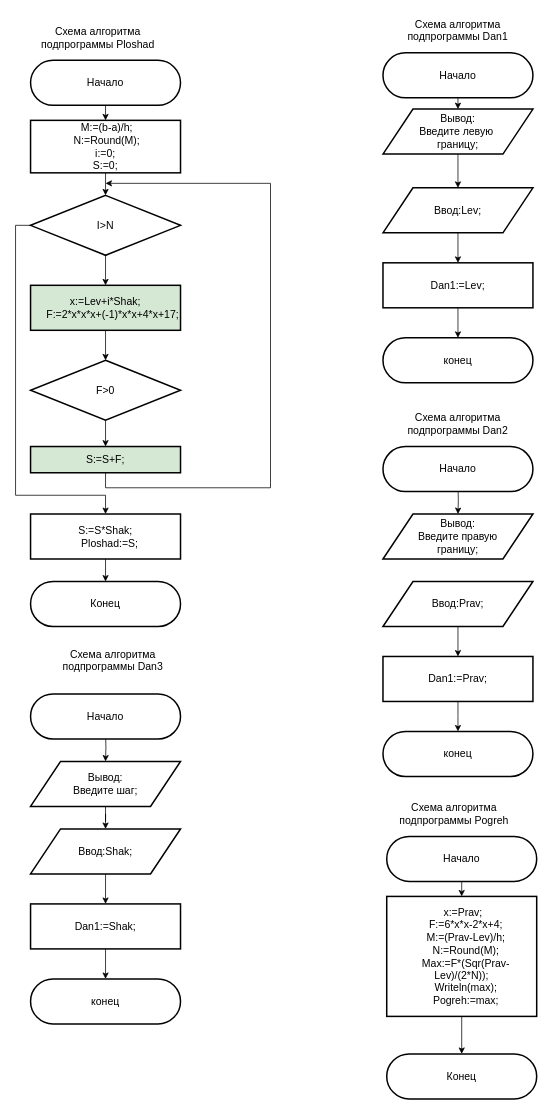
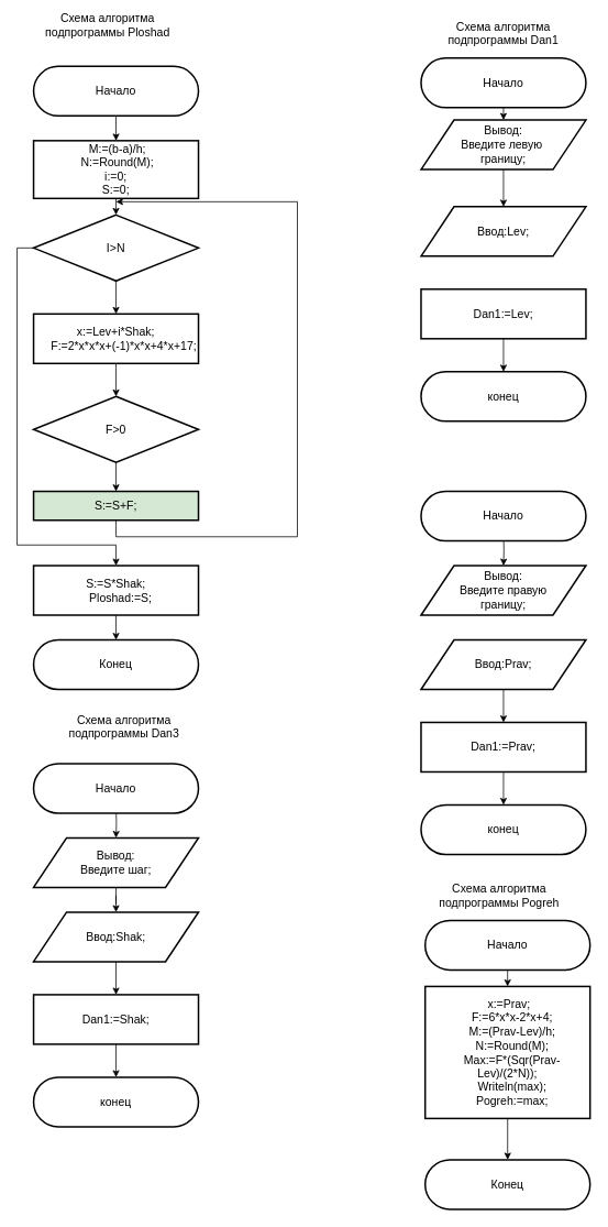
  <mxCell id="0" />
  <mxCell id="1" parent="0" />
  <mxCell id="2" style="edgeStyle=orthogonalEdgeStyle;rounded=0;orthogonalLoop=1;jettySize=auto;html=1;exitX=0.5;exitY=1;exitDx=0;exitDy=0;entryX=0.5;entryY=0;entryDx=0;entryDy=0;fontSize=14;" edge="1" parent="1" target="5"><mxGeometry relative="1" as="geometry"><mxPoint x="610" y="120" as="sourcePoint" /></mxGeometry></mxCell>
  <mxCell id="3" value="Схема алгоритма подпрограммы Dan1" style="text;html=1;strokeColor=none;fillColor=none;align=center;verticalAlign=middle;whiteSpace=wrap;rounded=0;fontSize=14;" vertex="1" parent="1"><mxGeometry x="510" y="20" width="200" height="40" as="geometry" /></mxCell>
  <mxCell id="4" style="edgeStyle=orthogonalEdgeStyle;rounded=0;orthogonalLoop=1;jettySize=auto;html=1;exitX=0.5;exitY=1;exitDx=0;exitDy=0;fontSize=14;" edge="1" parent="1" source="5" target="7"><mxGeometry relative="1" as="geometry" /></mxCell>
  <mxCell id="5" value="Вывод:&lt;br&gt;Введите левую&amp;nbsp;&lt;br&gt;границу;" style="shape=parallelogram;perimeter=parallelogramPerimeter;whiteSpace=wrap;html=1;strokeWidth=2;fontSize=14;" vertex="1" parent="1"><mxGeometry x="510" y="145" width="200" height="60" as="geometry" /></mxCell>
- <mxCell id="6" style="edgeStyle=orthogonalEdgeStyle;rounded=0;orthogonalLoop=1;jettySize=auto;html=1;exitX=0.5;exitY=1;exitDx=0;exitDy=0;entryX=0.5;entryY=0;entryDx=0;entryDy=0;fontSize=14;" edge="1" parent="1" source="7" target="9"><mxGeometry relative="1" as="geometry" /></mxCell>
  <mxCell id="7" value="Ввод:Lev;" style="shape=parallelogram;perimeter=parallelogramPerimeter;whiteSpace=wrap;html=1;strokeWidth=2;fontSize=14;" vertex="1" parent="1"><mxGeometry x="510" y="250" width="200" height="60" as="geometry" /></mxCell>
  <mxCell id="8" style="edgeStyle=orthogonalEdgeStyle;rounded=0;orthogonalLoop=1;jettySize=auto;html=1;exitX=0.5;exitY=1;exitDx=0;exitDy=0;entryX=0.5;entryY=0;entryDx=0;entryDy=0;entryPerimeter=0;fontSize=14;" edge="1" parent="1" source="9"><mxGeometry relative="1" as="geometry"><mxPoint x="610" y="450" as="targetPoint" /></mxGeometry></mxCell>
  <mxCell id="9" value="Dan1:=Lev;" style="rounded=0;whiteSpace=wrap;html=1;strokeWidth=2;fontSize=14;" vertex="1" parent="1"><mxGeometry x="510" y="350" width="200" height="60" as="geometry" /></mxCell>
  <mxCell id="10" value="конец" style="rounded=1;whiteSpace=wrap;html=1;strokeWidth=2;arcSize=50;fontSize=14;" vertex="1" parent="1"><mxGeometry x="510" y="450" width="200" height="60" as="geometry" /></mxCell>
  <mxCell id="11" value="Начало" style="rounded=1;whiteSpace=wrap;html=1;strokeWidth=2;arcSize=50;fontSize=14;" vertex="1" parent="1"><mxGeometry x="510" y="70" width="200" height="60" as="geometry" /></mxCell>
  <mxCell id="12" style="edgeStyle=orthogonalEdgeStyle;rounded=0;orthogonalLoop=1;jettySize=auto;html=1;exitX=0.5;exitY=1;exitDx=0;exitDy=0;entryX=0.5;entryY=0;entryDx=0;entryDy=0;fontSize=14;" edge="1" parent="1" target="14"><mxGeometry relative="1" as="geometry"><mxPoint x="610" y="645" as="sourcePoint" /></mxGeometry></mxCell>
- <mxCell id="13" value="Схема алгоритма подпрограммы Dan2" style="text;html=1;strokeColor=none;fillColor=none;align=center;verticalAlign=middle;whiteSpace=wrap;rounded=0;fontSize=14;" vertex="1" parent="1"><mxGeometry x="510" y="545" width="200" height="40" as="geometry" /></mxCell>
  <mxCell id="14" value="Вывод:&lt;br&gt;Введите правую&lt;br&gt;границу;" style="shape=parallelogram;perimeter=parallelogramPerimeter;whiteSpace=wrap;html=1;strokeWidth=2;fontSize=14;" vertex="1" parent="1"><mxGeometry x="510" y="685" width="200" height="60" as="geometry" /></mxCell>
  <mxCell id="15" style="edgeStyle=orthogonalEdgeStyle;rounded=0;orthogonalLoop=1;jettySize=auto;html=1;exitX=0.5;exitY=1;exitDx=0;exitDy=0;entryX=0.5;entryY=0;entryDx=0;entryDy=0;fontSize=14;" edge="1" parent="1" source="16" target="18"><mxGeometry relative="1" as="geometry" /></mxCell>
  <mxCell id="16" value="Ввод:Prav;" style="shape=parallelogram;perimeter=parallelogramPerimeter;whiteSpace=wrap;html=1;strokeWidth=2;fontSize=14;" vertex="1" parent="1"><mxGeometry x="510" y="775" width="200" height="60" as="geometry" /></mxCell>
  <mxCell id="17" style="edgeStyle=orthogonalEdgeStyle;rounded=0;orthogonalLoop=1;jettySize=auto;html=1;exitX=0.5;exitY=1;exitDx=0;exitDy=0;entryX=0.5;entryY=0;entryDx=0;entryDy=0;entryPerimeter=0;fontSize=14;" edge="1" parent="1" source="18"><mxGeometry relative="1" as="geometry"><mxPoint x="610" y="975" as="targetPoint" /></mxGeometry></mxCell>
  <mxCell id="18" value="Dan1:=Prav;" style="rounded=0;whiteSpace=wrap;html=1;strokeWidth=2;fontSize=14;" vertex="1" parent="1"><mxGeometry x="510" y="875" width="200" height="60" as="geometry" /></mxCell>
  <mxCell id="19" value="конец" style="rounded=1;whiteSpace=wrap;html=1;strokeWidth=2;arcSize=50;fontSize=14;" vertex="1" parent="1"><mxGeometry x="510" y="975" width="200" height="60" as="geometry" /></mxCell>
  <mxCell id="20" value="Начало" style="rounded=1;whiteSpace=wrap;html=1;strokeWidth=2;arcSize=50;fontSize=14;" vertex="1" parent="1"><mxGeometry x="510" y="595" width="200" height="60" as="geometry" /></mxCell>
  <mxCell id="21" style="edgeStyle=orthogonalEdgeStyle;rounded=0;orthogonalLoop=1;jettySize=auto;html=1;exitX=0.5;exitY=1;exitDx=0;exitDy=0;entryX=0.5;entryY=0;entryDx=0;entryDy=0;fontSize=14;" edge="1" target="24" parent="1"><mxGeometry relative="1" as="geometry"><mxPoint x="140" y="975" as="sourcePoint" /></mxGeometry></mxCell>
  <mxCell id="22" value="Схема алгоритма подпрограммы Dan3" style="text;html=1;strokeColor=none;fillColor=none;align=center;verticalAlign=middle;whiteSpace=wrap;rounded=0;fontSize=14;" vertex="1" parent="1"><mxGeometry x="50" y="860" width="200" height="40" as="geometry" /></mxCell>
  <mxCell id="23" style="edgeStyle=orthogonalEdgeStyle;rounded=0;orthogonalLoop=1;jettySize=auto;html=1;exitX=0.5;exitY=1;exitDx=0;exitDy=0;fontSize=14;" edge="1" source="24" target="26" parent="1"><mxGeometry relative="1" as="geometry" /></mxCell>
  <mxCell id="24" value="Вывод:&lt;br&gt;Введите шаг;" style="shape=parallelogram;perimeter=parallelogramPerimeter;whiteSpace=wrap;html=1;strokeWidth=2;fontSize=14;" vertex="1" parent="1"><mxGeometry x="40" y="1015" width="200" height="60" as="geometry" /></mxCell>
  <mxCell id="25" style="edgeStyle=orthogonalEdgeStyle;rounded=0;orthogonalLoop=1;jettySize=auto;html=1;exitX=0.5;exitY=1;exitDx=0;exitDy=0;entryX=0.5;entryY=0;entryDx=0;entryDy=0;fontSize=14;" edge="1" source="26" target="28" parent="1"><mxGeometry relative="1" as="geometry" /></mxCell>
  <mxCell id="26" value="Ввод:Shak;" style="shape=parallelogram;perimeter=parallelogramPerimeter;whiteSpace=wrap;html=1;strokeWidth=2;fontSize=14;" vertex="1" parent="1"><mxGeometry x="40" y="1105" width="200" height="60" as="geometry" /></mxCell>
  <mxCell id="27" style="edgeStyle=orthogonalEdgeStyle;rounded=0;orthogonalLoop=1;jettySize=auto;html=1;exitX=0.5;exitY=1;exitDx=0;exitDy=0;entryX=0.5;entryY=0;entryDx=0;entryDy=0;entryPerimeter=0;fontSize=14;" edge="1" source="28" parent="1"><mxGeometry relative="1" as="geometry"><mxPoint x="140" y="1305" as="targetPoint" /></mxGeometry></mxCell>
  <mxCell id="28" value="Dan1:=Shak;" style="rounded=0;whiteSpace=wrap;html=1;strokeWidth=2;fontSize=14;" vertex="1" parent="1"><mxGeometry x="40" y="1205" width="200" height="60" as="geometry" /></mxCell>
  <mxCell id="29" value="конец" style="rounded=1;whiteSpace=wrap;html=1;strokeWidth=2;arcSize=50;fontSize=14;" vertex="1" parent="1"><mxGeometry x="40" y="1305" width="200" height="60" as="geometry" /></mxCell>
  <mxCell id="30" value="Начало" style="rounded=1;whiteSpace=wrap;html=1;strokeWidth=2;arcSize=50;fontSize=14;" vertex="1" parent="1"><mxGeometry x="40" y="925" width="200" height="60" as="geometry" /></mxCell>
- <mxCell id="31" value="Схема алгоритма подпрограммы&amp;nbsp;Ploshad" style="text;html=1;strokeColor=none;fillColor=none;align=center;verticalAlign=middle;whiteSpace=wrap;rounded=0;fontSize=14;" vertex="1" parent="1"><mxGeometry x="30" y="30" width="200" height="40" as="geometry" /></mxCell>
+ <mxCell id="31" value="Схема алгоритма подпрограммы&amp;nbsp;Ploshad" style="text;html=1;strokeColor=none;fillColor=none;align=center;verticalAlign=middle;whiteSpace=wrap;rounded=0;fontSize=14;" vertex="1" parent="1"><mxGeometry x="30" y="10" width="200" height="40" as="geometry" /></mxCell>
  <mxCell id="32" style="edgeStyle=orthogonalEdgeStyle;rounded=0;orthogonalLoop=1;jettySize=auto;html=1;exitX=0.5;exitY=1;exitDx=0;exitDy=0;entryX=0.5;entryY=0;entryDx=0;entryDy=0;fontSize=14;" edge="1" parent="1" source="33" target="35"><mxGeometry relative="1" as="geometry" /></mxCell>
  <mxCell id="33" value="Начало" style="rounded=1;whiteSpace=wrap;html=1;strokeWidth=2;arcSize=50;fontSize=14;" vertex="1" parent="1"><mxGeometry x="40" y="80" width="200" height="60" as="geometry" /></mxCell>
  <mxCell id="34" style="edgeStyle=orthogonalEdgeStyle;rounded=0;orthogonalLoop=1;jettySize=auto;html=1;exitX=0.5;exitY=1;exitDx=0;exitDy=0;entryX=0.5;entryY=0;entryDx=0;entryDy=0;fontSize=14;" edge="1" parent="1" source="35" target="38"><mxGeometry relative="1" as="geometry" /></mxCell>
- <mxCell id="35" value="&lt;div&gt;&amp;nbsp;M:=(b-a)/h;&lt;/div&gt;&lt;div&gt;&amp;nbsp;N:=Round(M);&lt;/div&gt;&lt;div&gt;i:=0;&lt;/div&gt;&lt;div&gt;S:=0;&lt;/div&gt;" style="rounded=0;whiteSpace=wrap;html=1;strokeWidth=2;fontSize=14;" vertex="1" parent="1"><mxGeometry x="40" y="160" width="200" height="70" as="geometry" /></mxCell>
+ <mxCell id="35" value="&lt;div&gt;&amp;nbsp;M:=(b-a)/h;&lt;/div&gt;&lt;div&gt;&amp;nbsp;N:=Round(M);&lt;/div&gt;&lt;div&gt;i:=0;&lt;/div&gt;&lt;div&gt;S:=0;&lt;/div&gt;" style="rounded=0;whiteSpace=wrap;html=1;strokeWidth=2;fontSize=14;" vertex="1" parent="1"><mxGeometry x="40" y="170" width="200" height="70" as="geometry" /></mxCell>
  <mxCell id="36" style="edgeStyle=orthogonalEdgeStyle;rounded=0;orthogonalLoop=1;jettySize=auto;html=1;exitX=0.5;exitY=1;exitDx=0;exitDy=0;entryX=0.5;entryY=0;entryDx=0;entryDy=0;fontSize=14;" edge="1" parent="1" source="38" target="40"><mxGeometry relative="1" as="geometry" /></mxCell>
  <mxCell id="37" style="edgeStyle=orthogonalEdgeStyle;rounded=0;orthogonalLoop=1;jettySize=auto;html=1;exitX=0;exitY=0.5;exitDx=0;exitDy=0;entryX=0.5;entryY=0;entryDx=0;entryDy=0;fontSize=14;" edge="1" parent="1" source="38" target="46"><mxGeometry relative="1" as="geometry"><Array as="points"><mxPoint x="20" y="300" /><mxPoint x="20" y="660" /><mxPoint x="140" y="660" /></Array></mxGeometry></mxCell>
  <mxCell id="38" value="I&amp;gt;N" style="rhombus;whiteSpace=wrap;html=1;strokeWidth=2;fontSize=14;" vertex="1" parent="1"><mxGeometry x="40" y="260" width="200" height="80" as="geometry" /></mxCell>
  <mxCell id="39" style="edgeStyle=orthogonalEdgeStyle;rounded=0;orthogonalLoop=1;jettySize=auto;html=1;exitX=0.5;exitY=1;exitDx=0;exitDy=0;entryX=0.5;entryY=0;entryDx=0;entryDy=0;fontSize=14;" edge="1" parent="1" source="40" target="42"><mxGeometry relative="1" as="geometry" /></mxCell>
- <mxCell id="40" value="&lt;div&gt;x:=Lev+i*Shak;&lt;/div&gt;&lt;div&gt;&amp;nbsp; &amp;nbsp; &amp;nbsp;F:=2*x*x*x+(-1)*x*x+4*x+17;&lt;/div&gt;" style="rounded=0;whiteSpace=wrap;html=1;strokeWidth=2;fontSize=14;fillColor=#d5e8d4;" vertex="1" parent="1"><mxGeometry x="40" y="380" width="200" height="60" as="geometry" /></mxCell>
+ <mxCell id="40" value="&lt;div&gt;x:=Lev+i*Shak;&lt;/div&gt;&lt;div&gt;&amp;nbsp; &amp;nbsp; &amp;nbsp;F:=2*x*x*x+(-1)*x*x+4*x+17;&lt;/div&gt;" style="rounded=0;whiteSpace=wrap;html=1;strokeWidth=2;fontSize=14;" vertex="1" parent="1"><mxGeometry x="40" y="380" width="200" height="60" as="geometry" /></mxCell>
  <mxCell id="41" style="edgeStyle=orthogonalEdgeStyle;rounded=0;orthogonalLoop=1;jettySize=auto;html=1;exitX=0.5;exitY=1;exitDx=0;exitDy=0;entryX=0.5;entryY=0;entryDx=0;entryDy=0;fontSize=14;" edge="1" parent="1" source="42" target="44"><mxGeometry relative="1" as="geometry"><Array as="points"><mxPoint x="140" y="595" /><mxPoint x="140" y="595" /></Array></mxGeometry></mxCell>
  <mxCell id="42" value="F&amp;gt;0" style="rhombus;whiteSpace=wrap;html=1;strokeWidth=2;fontSize=14;" vertex="1" parent="1"><mxGeometry x="40" y="480" width="200" height="80" as="geometry" /></mxCell>
  <mxCell id="43" style="edgeStyle=orthogonalEdgeStyle;rounded=0;orthogonalLoop=1;jettySize=auto;html=1;exitX=0.5;exitY=1;exitDx=0;exitDy=0;fontSize=14;" edge="1" parent="1" source="44"><mxGeometry relative="1" as="geometry"><mxPoint x="140" y="244" as="targetPoint" /><Array as="points"><mxPoint x="140" y="650" /><mxPoint x="360" y="650" /><mxPoint x="360" y="244" /></Array></mxGeometry></mxCell>
  <mxCell id="44" value="S:=S+F;" style="rounded=0;whiteSpace=wrap;html=1;strokeWidth=2;fontSize=14;fillColor=#d5e8d4;" vertex="1" parent="1"><mxGeometry x="40" y="595" width="200" height="35" as="geometry" /></mxCell>
  <mxCell id="45" style="edgeStyle=orthogonalEdgeStyle;rounded=0;orthogonalLoop=1;jettySize=auto;html=1;exitX=0.5;exitY=1;exitDx=0;exitDy=0;entryX=0.5;entryY=0;entryDx=0;entryDy=0;fontSize=14;" edge="1" parent="1" source="46" target="47"><mxGeometry relative="1" as="geometry" /></mxCell>
  <mxCell id="46" value="&lt;div&gt;S:=S*Shak;&lt;/div&gt;&lt;div&gt;&amp;nbsp; &amp;nbsp;Ploshad:=S;&lt;/div&gt;" style="rounded=0;whiteSpace=wrap;html=1;strokeWidth=2;fontSize=14;" vertex="1" parent="1"><mxGeometry x="40" y="685" width="200" height="60" as="geometry" /></mxCell>
  <mxCell id="47" value="Конец" style="rounded=1;whiteSpace=wrap;html=1;strokeWidth=2;arcSize=50;fontSize=14;" vertex="1" parent="1"><mxGeometry x="40" y="775" width="200" height="60" as="geometry" /></mxCell>
  <mxCell id="48" value="Схема алгоритма подпрограммы&amp;nbsp;Pogreh" style="text;html=1;strokeColor=none;fillColor=none;align=center;verticalAlign=middle;whiteSpace=wrap;rounded=0;fontSize=14;" vertex="1" parent="1"><mxGeometry x="505" y="1065" width="200" height="40" as="geometry" /></mxCell>
  <mxCell id="49" style="edgeStyle=orthogonalEdgeStyle;rounded=0;orthogonalLoop=1;jettySize=auto;html=1;exitX=0.5;exitY=1;exitDx=0;exitDy=0;entryX=0.5;entryY=0;entryDx=0;entryDy=0;fontSize=14;" edge="1" parent="1" source="50" target="52"><mxGeometry relative="1" as="geometry" /></mxCell>
  <mxCell id="50" value="Начало" style="rounded=1;whiteSpace=wrap;html=1;strokeWidth=2;arcSize=50;fontSize=14;" vertex="1" parent="1"><mxGeometry x="515" y="1115" width="200" height="60" as="geometry" /></mxCell>
  <mxCell id="51" style="edgeStyle=orthogonalEdgeStyle;rounded=0;orthogonalLoop=1;jettySize=auto;html=1;exitX=0.5;exitY=1;exitDx=0;exitDy=0;fontSize=14;" edge="1" parent="1" source="52" target="53"><mxGeometry relative="1" as="geometry" /></mxCell>
  <mxCell id="52" value="&lt;div&gt;&amp;nbsp;x:=Prav;&lt;/div&gt;&lt;div&gt;&amp;nbsp; &amp;nbsp;F:=6*x*x-2*x+4;&lt;/div&gt;&lt;div&gt;&amp;nbsp; &amp;nbsp;M:=(Prav-Lev)/h;&lt;/div&gt;&lt;div&gt;&amp;nbsp; &amp;nbsp;N:=Round(M);&lt;/div&gt;&lt;div&gt;&amp;nbsp; &amp;nbsp;Max:=F*(Sqr(Prav-Lev)/(2*N));&lt;/div&gt;&lt;div&gt;&amp;nbsp; &amp;nbsp;Writeln(max);&lt;/div&gt;&lt;div&gt;&amp;nbsp; &amp;nbsp;Pogreh:=max;&lt;/div&gt;" style="rounded=0;whiteSpace=wrap;html=1;strokeWidth=2;fontSize=14;" vertex="1" parent="1"><mxGeometry x="515" y="1195" width="200" height="160" as="geometry" /></mxCell>
  <mxCell id="53" value="Конец" style="rounded=1;whiteSpace=wrap;html=1;strokeWidth=2;arcSize=50;fontSize=14;" vertex="1" parent="1"><mxGeometry x="515" y="1405" width="200" height="60" as="geometry" /></mxCell>
